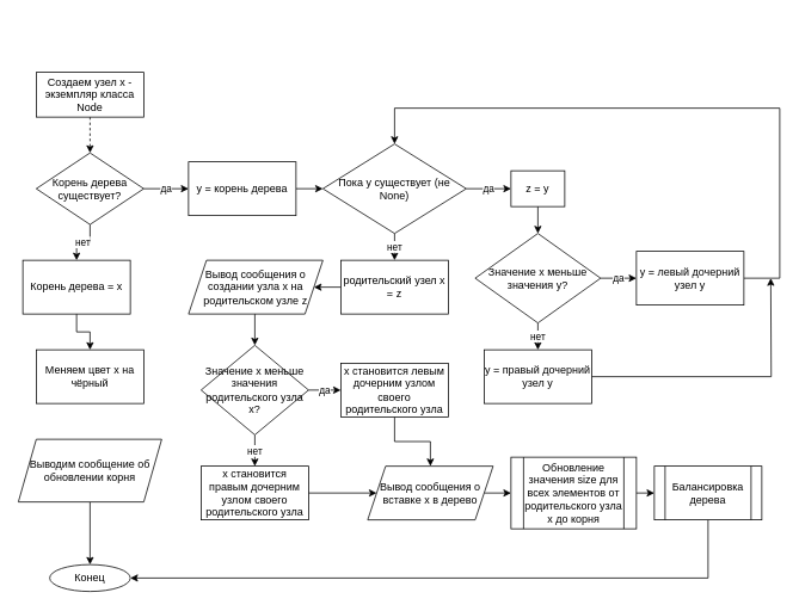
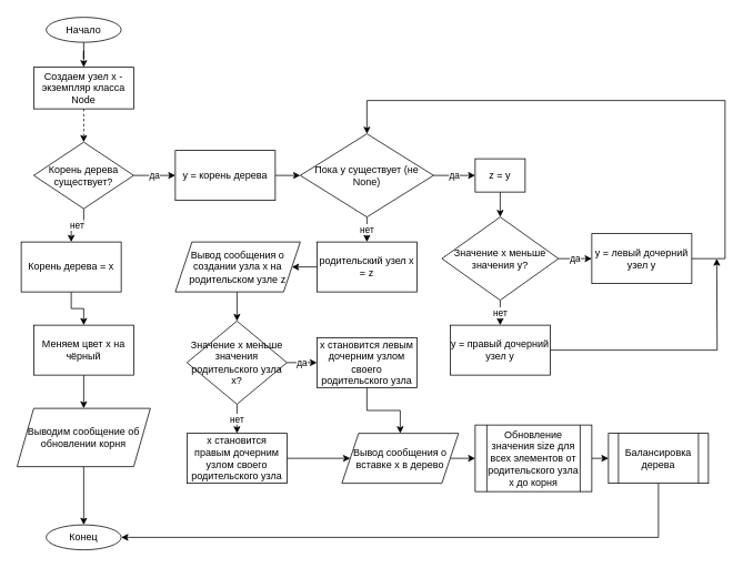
  <mxCell id="0" />
  <mxCell id="1" parent="0" />
+ <mxCell id="2" style="edgeStyle=orthogonalEdgeStyle;rounded=0;orthogonalLoop=1;jettySize=auto;html=1;entryX=0.5;entryY=0;entryDx=0;entryDy=0;" edge="1" parent="1" source="3" target="6"><mxGeometry relative="1" as="geometry" /></mxCell>
+ <mxCell id="3" value="Начало" style="ellipse;whiteSpace=wrap;html=1;" vertex="1" parent="1"><mxGeometry x="55" y="20" width="90" height="30" as="geometry" /></mxCell>
  <mxCell id="4" value="Конец" style="ellipse;whiteSpace=wrap;html=1;" vertex="1" parent="1"><mxGeometry x="55" y="630" width="90" height="30" as="geometry" /></mxCell>
  <mxCell id="5" style="edgeStyle=orthogonalEdgeStyle;rounded=0;orthogonalLoop=1;jettySize=auto;html=1;exitX=0.5;exitY=1;exitDx=0;exitDy=0;entryX=0.5;entryY=0;entryDx=0;entryDy=0;dashed=1;" edge="1" parent="1" source="6" target="9"><mxGeometry relative="1" as="geometry" /></mxCell>
  <mxCell id="6" value="Создаем узел x - экземпляр класса Node" style="rounded=0;whiteSpace=wrap;html=1;" vertex="1" parent="1"><mxGeometry x="40" y="80" width="120" height="50" as="geometry" /></mxCell>
  <mxCell id="7" value="нет" style="edgeStyle=orthogonalEdgeStyle;rounded=0;orthogonalLoop=1;jettySize=auto;html=1;exitX=0.5;exitY=1;exitDx=0;exitDy=0;entryX=0.5;entryY=0;entryDx=0;entryDy=0;" edge="1" parent="1" source="9" target="11"><mxGeometry relative="1" as="geometry" /></mxCell>
  <mxCell id="8" value="да" style="edgeStyle=orthogonalEdgeStyle;rounded=0;orthogonalLoop=1;jettySize=auto;html=1;exitX=1;exitY=0.5;exitDx=0;exitDy=0;entryX=0;entryY=0.5;entryDx=0;entryDy=0;" edge="1" parent="1" source="9" target="17"><mxGeometry relative="1" as="geometry" /></mxCell>
  <mxCell id="9" value="Корень дерева существует?" style="rhombus;whiteSpace=wrap;html=1;" vertex="1" parent="1"><mxGeometry x="40" y="170" width="120" height="80" as="geometry" /></mxCell>
  <mxCell id="10" style="edgeStyle=orthogonalEdgeStyle;rounded=0;orthogonalLoop=1;jettySize=auto;html=1;exitX=0.5;exitY=1;exitDx=0;exitDy=0;entryX=0.5;entryY=0;entryDx=0;entryDy=0;" edge="1" parent="1" source="11" target="13"><mxGeometry relative="1" as="geometry" /></mxCell>
  <mxCell id="11" value="Корень дерева = x" style="rounded=0;whiteSpace=wrap;html=1;" vertex="1" parent="1"><mxGeometry x="25" y="290" width="120" height="60" as="geometry" /></mxCell>
+ <mxCell id="12" style="edgeStyle=orthogonalEdgeStyle;rounded=0;orthogonalLoop=1;jettySize=auto;html=1;entryX=0.5;entryY=0;entryDx=0;entryDy=0;" edge="1" parent="1" source="13" target="15"><mxGeometry relative="1" as="geometry" /></mxCell>
  <mxCell id="13" value="Меняем цвет х на чёрный" style="rounded=0;whiteSpace=wrap;html=1;" vertex="1" parent="1"><mxGeometry x="40" y="390" width="120" height="60" as="geometry" /></mxCell>
  <mxCell id="14" style="edgeStyle=orthogonalEdgeStyle;rounded=0;orthogonalLoop=1;jettySize=auto;html=1;exitX=0.5;exitY=1;exitDx=0;exitDy=0;entryX=0.5;entryY=0;entryDx=0;entryDy=0;" edge="1" parent="1" source="15" target="4"><mxGeometry relative="1" as="geometry" /></mxCell>
  <mxCell id="15" value="Выводим сообщение об обновлении корня" style="shape=parallelogram;perimeter=parallelogramPerimeter;whiteSpace=wrap;html=1;fixedSize=1;" vertex="1" parent="1"><mxGeometry x="20" y="490" width="160" height="70" as="geometry" /></mxCell>
  <mxCell id="16" style="edgeStyle=orthogonalEdgeStyle;rounded=0;orthogonalLoop=1;jettySize=auto;html=1;exitX=1;exitY=0.5;exitDx=0;exitDy=0;entryX=0;entryY=0.5;entryDx=0;entryDy=0;" edge="1" parent="1" source="17" target="20"><mxGeometry relative="1" as="geometry" /></mxCell>
  <mxCell id="17" value="y = корень дерева" style="rounded=0;whiteSpace=wrap;html=1;" vertex="1" parent="1"><mxGeometry x="210" y="180" width="120" height="60" as="geometry" /></mxCell>
  <mxCell id="18" value="да" style="edgeStyle=orthogonalEdgeStyle;rounded=0;orthogonalLoop=1;jettySize=auto;html=1;exitX=1;exitY=0.5;exitDx=0;exitDy=0;entryX=0;entryY=0.5;entryDx=0;entryDy=0;" edge="1" parent="1" source="20" target="22"><mxGeometry relative="1" as="geometry" /></mxCell>
  <mxCell id="19" value="нет" style="edgeStyle=orthogonalEdgeStyle;rounded=0;orthogonalLoop=1;jettySize=auto;html=1;exitX=0.5;exitY=1;exitDx=0;exitDy=0;entryX=0.5;entryY=0;entryDx=0;entryDy=0;" edge="1" parent="1" source="20" target="31"><mxGeometry relative="1" as="geometry" /></mxCell>
  <mxCell id="20" value="Пока y существует (не None)" style="rhombus;whiteSpace=wrap;html=1;" vertex="1" parent="1"><mxGeometry x="360" y="160" width="160" height="100" as="geometry" /></mxCell>
  <mxCell id="21" style="edgeStyle=orthogonalEdgeStyle;rounded=0;orthogonalLoop=1;jettySize=auto;html=1;exitX=0.5;exitY=1;exitDx=0;exitDy=0;entryX=0.5;entryY=0;entryDx=0;entryDy=0;" edge="1" parent="1" source="22" target="25"><mxGeometry relative="1" as="geometry" /></mxCell>
  <mxCell id="22" value="z = y" style="rounded=0;whiteSpace=wrap;html=1;" vertex="1" parent="1"><mxGeometry x="570" y="190" width="60" height="40" as="geometry" /></mxCell>
  <mxCell id="23" value="да" style="edgeStyle=orthogonalEdgeStyle;rounded=0;orthogonalLoop=1;jettySize=auto;html=1;exitX=1;exitY=0.5;exitDx=0;exitDy=0;entryX=0;entryY=0.5;entryDx=0;entryDy=0;" edge="1" parent="1" source="25" target="27"><mxGeometry relative="1" as="geometry" /></mxCell>
  <mxCell id="24" value="нет" style="edgeStyle=orthogonalEdgeStyle;rounded=0;orthogonalLoop=1;jettySize=auto;html=1;exitX=0.5;exitY=1;exitDx=0;exitDy=0;entryX=0.5;entryY=0;entryDx=0;entryDy=0;" edge="1" parent="1" source="25" target="29"><mxGeometry relative="1" as="geometry" /></mxCell>
  <mxCell id="25" value="Значение х меньше значения y?" style="rhombus;whiteSpace=wrap;html=1;" vertex="1" parent="1"><mxGeometry x="530" y="260" width="140" height="100" as="geometry" /></mxCell>
  <mxCell id="26" style="edgeStyle=orthogonalEdgeStyle;rounded=0;orthogonalLoop=1;jettySize=auto;html=1;exitX=1;exitY=0.5;exitDx=0;exitDy=0;entryX=0.5;entryY=0;entryDx=0;entryDy=0;" edge="1" parent="1" source="27" target="20"><mxGeometry relative="1" as="geometry"><mxPoint x="710" y="110" as="targetPoint" /><Array as="points"><mxPoint x="870" y="310" /><mxPoint x="870" y="120" /><mxPoint x="440" y="120" /></Array></mxGeometry></mxCell>
  <mxCell id="27" value="y = левый дочерний узел y" style="rounded=0;whiteSpace=wrap;html=1;" vertex="1" parent="1"><mxGeometry x="710" y="280" width="120" height="60" as="geometry" /></mxCell>
  <mxCell id="28" style="edgeStyle=orthogonalEdgeStyle;rounded=0;orthogonalLoop=1;jettySize=auto;html=1;exitX=1;exitY=0.5;exitDx=0;exitDy=0;" edge="1" parent="1" source="29"><mxGeometry relative="1" as="geometry"><mxPoint x="860" y="310" as="targetPoint" /></mxGeometry></mxCell>
  <mxCell id="29" value="y = правый дочерний узел у" style="rounded=0;whiteSpace=wrap;html=1;" vertex="1" parent="1"><mxGeometry x="540" y="390" width="120" height="60" as="geometry" /></mxCell>
  <mxCell id="30" style="edgeStyle=orthogonalEdgeStyle;rounded=0;orthogonalLoop=1;jettySize=auto;html=1;exitX=0;exitY=0.5;exitDx=0;exitDy=0;entryX=1;entryY=0.5;entryDx=0;entryDy=0;" edge="1" parent="1" source="31" target="33"><mxGeometry relative="1" as="geometry" /></mxCell>
  <mxCell id="31" value="родительский узел х = z" style="rounded=0;whiteSpace=wrap;html=1;" vertex="1" parent="1"><mxGeometry x="380" y="290" width="120" height="60" as="geometry" /></mxCell>
  <mxCell id="32" style="edgeStyle=orthogonalEdgeStyle;rounded=0;orthogonalLoop=1;jettySize=auto;html=1;exitX=0.5;exitY=1;exitDx=0;exitDy=0;entryX=0.5;entryY=0;entryDx=0;entryDy=0;" edge="1" parent="1" source="33" target="36"><mxGeometry relative="1" as="geometry" /></mxCell>
  <mxCell id="33" value="Вывод сообщения о создании узла х на родительском узле z" style="shape=parallelogram;perimeter=parallelogramPerimeter;whiteSpace=wrap;html=1;fixedSize=1;" vertex="1" parent="1"><mxGeometry x="210" y="290" width="150" height="60" as="geometry" /></mxCell>
  <mxCell id="34" value="да" style="edgeStyle=orthogonalEdgeStyle;rounded=0;orthogonalLoop=1;jettySize=auto;html=1;exitX=1;exitY=0.5;exitDx=0;exitDy=0;entryX=0;entryY=0.5;entryDx=0;entryDy=0;" edge="1" parent="1" source="36" target="38"><mxGeometry relative="1" as="geometry" /></mxCell>
  <mxCell id="35" value="нет" style="edgeStyle=orthogonalEdgeStyle;rounded=0;orthogonalLoop=1;jettySize=auto;html=1;exitX=0.5;exitY=1;exitDx=0;exitDy=0;entryX=0.5;entryY=0;entryDx=0;entryDy=0;" edge="1" parent="1" source="36" target="40"><mxGeometry relative="1" as="geometry" /></mxCell>
  <mxCell id="36" value="Значение х меньше значения родительского узла х?" style="rhombus;whiteSpace=wrap;html=1;" vertex="1" parent="1"><mxGeometry x="224" y="385" width="120" height="100" as="geometry" /></mxCell>
  <mxCell id="37" style="edgeStyle=orthogonalEdgeStyle;rounded=0;orthogonalLoop=1;jettySize=auto;html=1;exitX=0.5;exitY=1;exitDx=0;exitDy=0;entryX=0.5;entryY=0;entryDx=0;entryDy=0;" edge="1" parent="1" source="38" target="42"><mxGeometry relative="1" as="geometry" /></mxCell>
  <mxCell id="38" value="х становится левым дочерним узлом своего родительского узла" style="rounded=0;whiteSpace=wrap;html=1;" vertex="1" parent="1"><mxGeometry x="380" y="405" width="120" height="60" as="geometry" /></mxCell>
  <mxCell id="39" style="edgeStyle=orthogonalEdgeStyle;rounded=0;orthogonalLoop=1;jettySize=auto;html=1;exitX=1;exitY=0.5;exitDx=0;exitDy=0;entryX=0;entryY=0.5;entryDx=0;entryDy=0;" edge="1" parent="1" source="40" target="42"><mxGeometry relative="1" as="geometry" /></mxCell>
  <mxCell id="40" value="х становится правым дочерним узлом своего родительского узла" style="rounded=0;whiteSpace=wrap;html=1;" vertex="1" parent="1"><mxGeometry x="224" y="520" width="120" height="60" as="geometry" /></mxCell>
  <mxCell id="41" style="edgeStyle=orthogonalEdgeStyle;rounded=0;orthogonalLoop=1;jettySize=auto;html=1;exitX=1;exitY=0.5;exitDx=0;exitDy=0;entryX=0;entryY=0.5;entryDx=0;entryDy=0;" edge="1" parent="1" source="42" target="46"><mxGeometry relative="1" as="geometry" /></mxCell>
  <mxCell id="42" value="Вывод сообщения о вставке х в дерево" style="shape=parallelogram;perimeter=parallelogramPerimeter;whiteSpace=wrap;html=1;fixedSize=1;" vertex="1" parent="1"><mxGeometry x="410" y="520" width="140" height="60" as="geometry" /></mxCell>
  <mxCell id="43" style="edgeStyle=orthogonalEdgeStyle;rounded=0;orthogonalLoop=1;jettySize=auto;html=1;exitX=0.5;exitY=1;exitDx=0;exitDy=0;entryX=1;entryY=0.5;entryDx=0;entryDy=0;" edge="1" parent="1" source="44" target="4"><mxGeometry relative="1" as="geometry" /></mxCell>
  <mxCell id="44" value="Балансировка дерева" style="shape=process;whiteSpace=wrap;html=1;backgroundOutline=1;" vertex="1" parent="1"><mxGeometry x="730" y="520" width="120" height="60" as="geometry" /></mxCell>
  <mxCell id="45" style="edgeStyle=orthogonalEdgeStyle;rounded=0;orthogonalLoop=1;jettySize=auto;html=1;exitX=1;exitY=0.5;exitDx=0;exitDy=0;entryX=0;entryY=0.5;entryDx=0;entryDy=0;" edge="1" parent="1" source="46" target="44"><mxGeometry relative="1" as="geometry" /></mxCell>
  <mxCell id="46" value="Обновление значения size для всех элементов от родительского узла х до корня" style="shape=process;whiteSpace=wrap;html=1;backgroundOutline=1;" vertex="1" parent="1"><mxGeometry x="570" y="510" width="140" height="80" as="geometry" /></mxCell>
